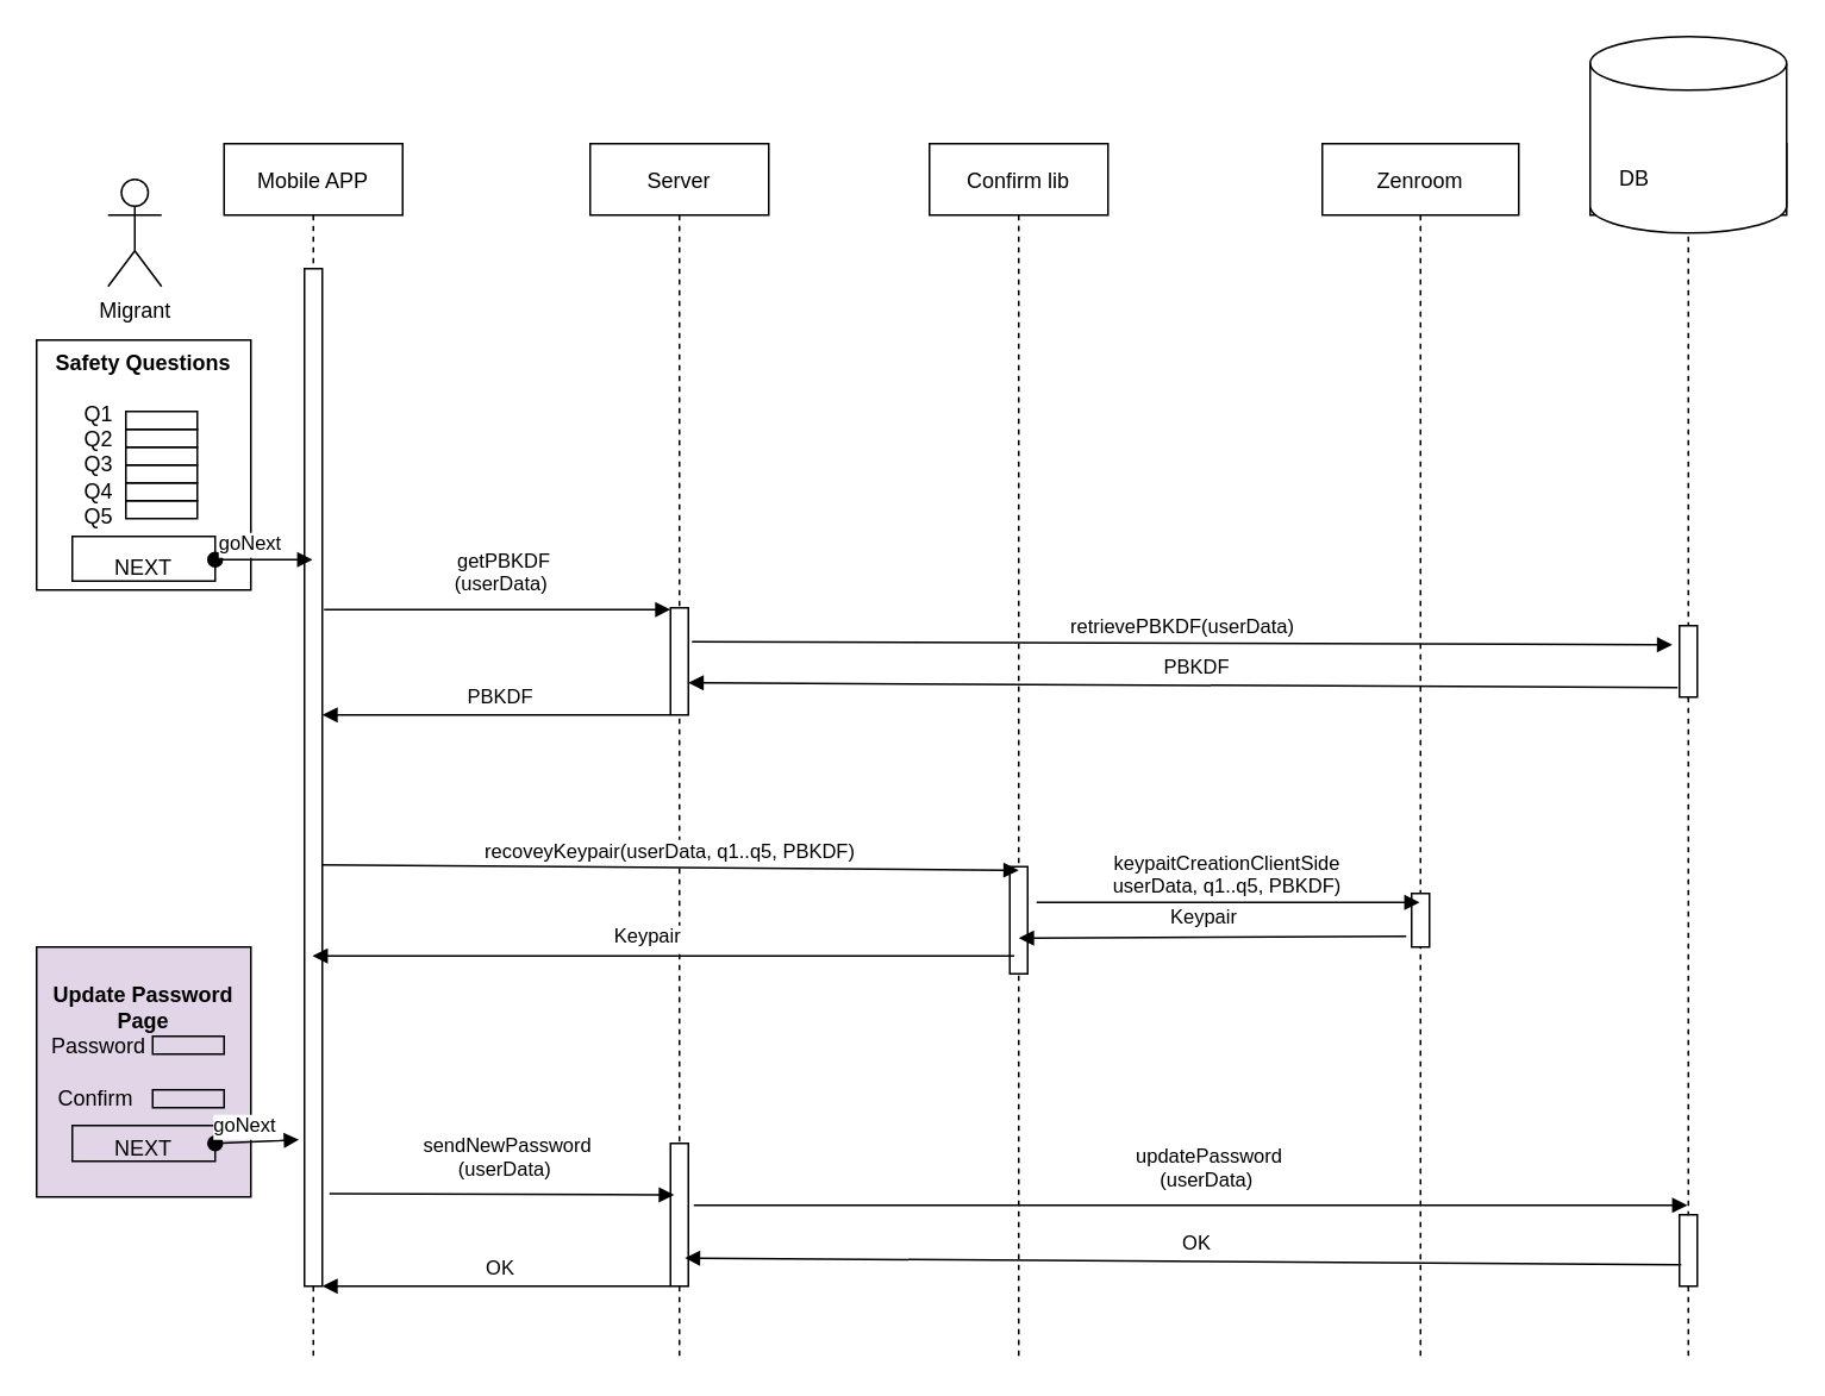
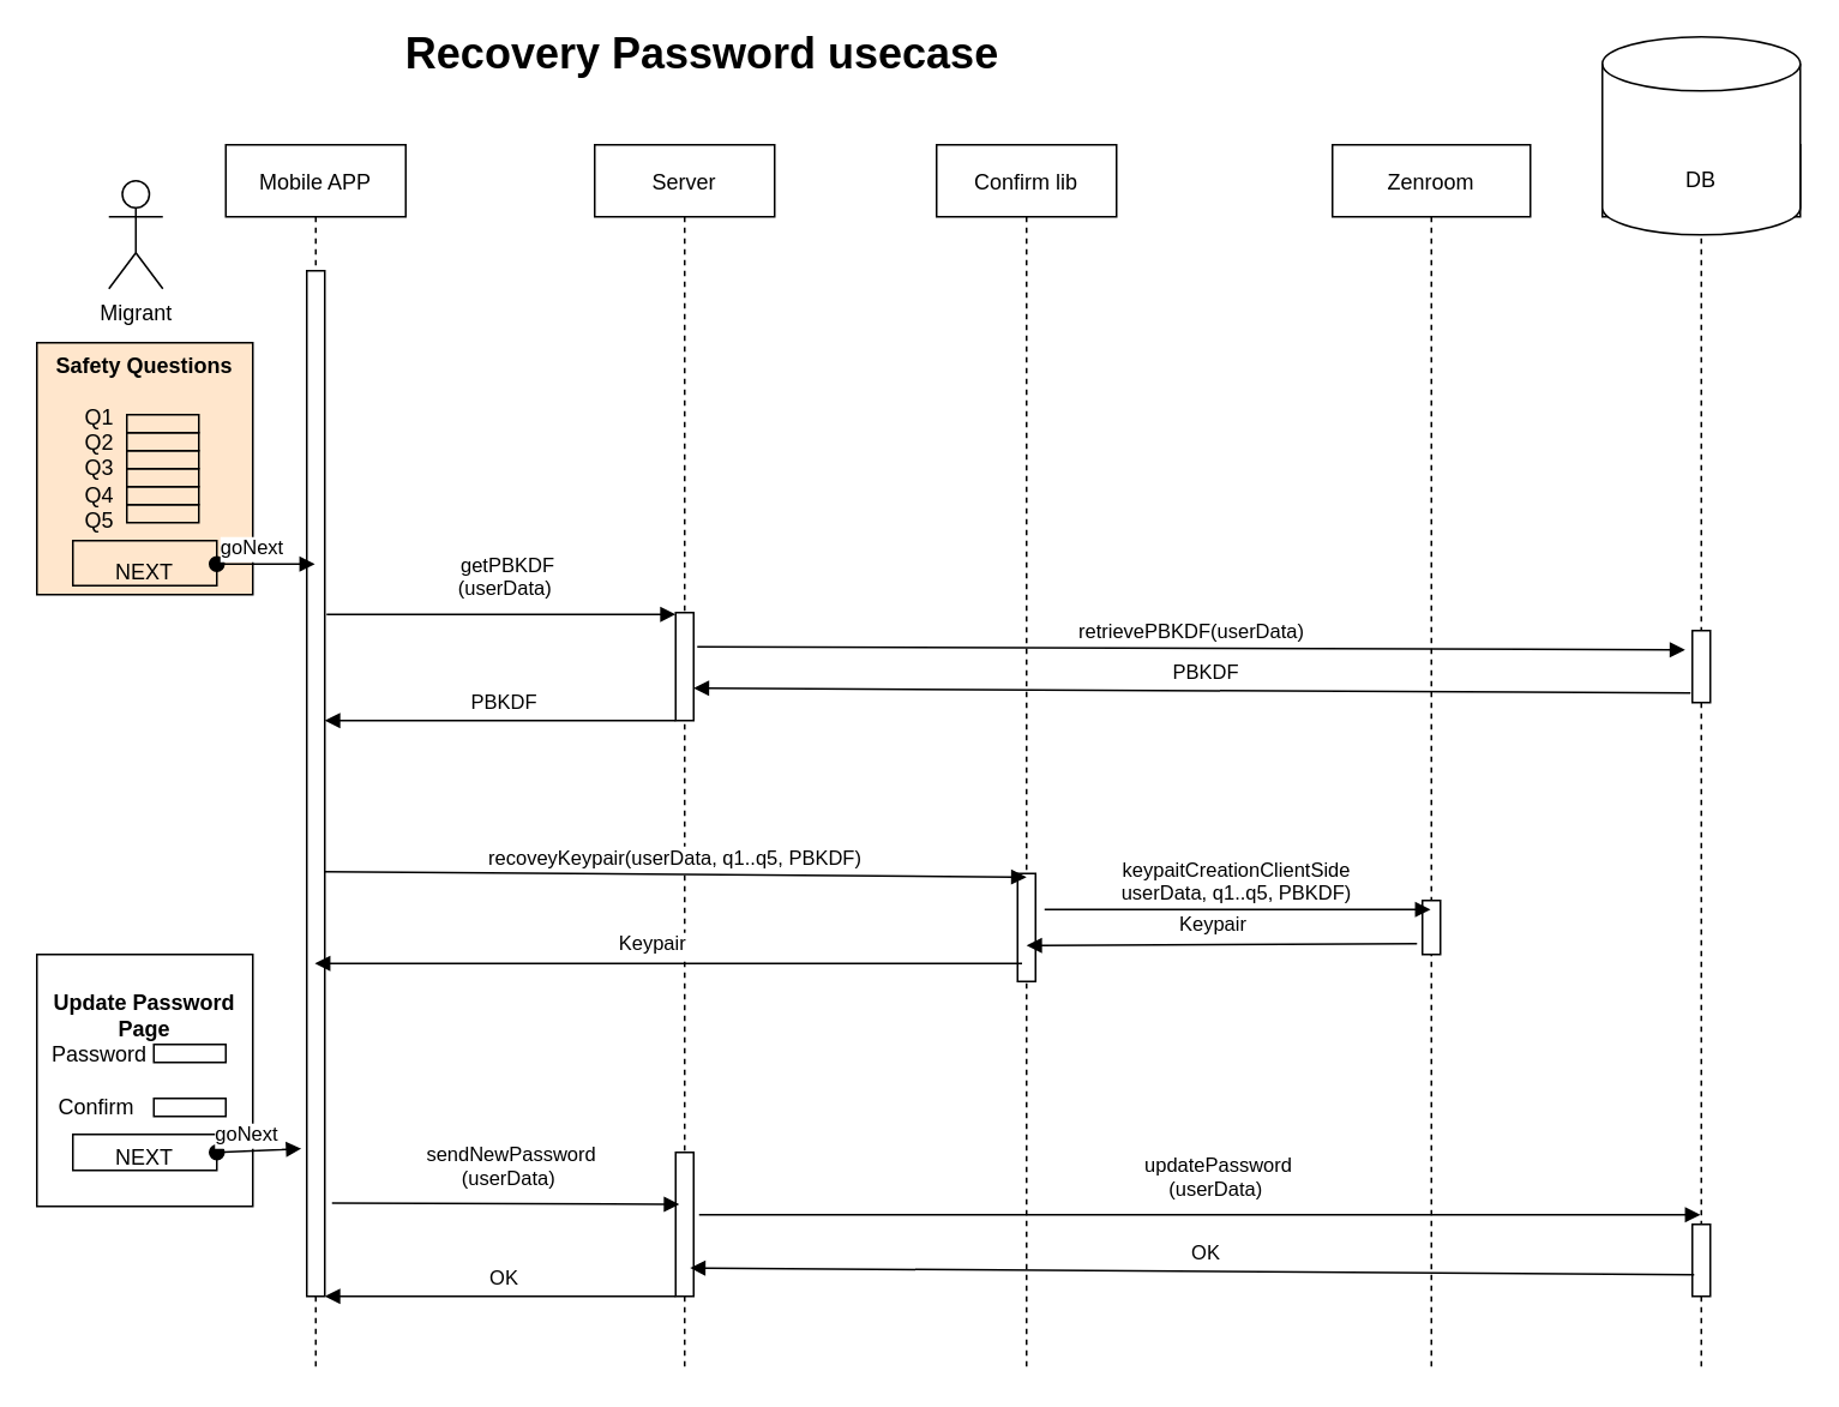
  <mxCell id="0" />
  <mxCell id="1" parent="0" />
  <mxCell id="2" value="Mobile APP" style="shape=umlLifeline;perimeter=lifelinePerimeter;container=1;collapsible=0;recursiveResize=0;rounded=0;shadow=0;strokeWidth=1;" parent="1" vertex="1"><mxGeometry x="125" y="80" width="100" height="680" as="geometry" /></mxCell>
  <mxCell id="3" value="" style="points=[];perimeter=orthogonalPerimeter;rounded=0;shadow=0;strokeWidth=1;" parent="2" vertex="1"><mxGeometry x="45" y="70" width="10" height="570" as="geometry" /></mxCell>
  <mxCell id="4" value="Server" style="shape=umlLifeline;perimeter=lifelinePerimeter;container=1;collapsible=0;recursiveResize=0;rounded=0;shadow=0;strokeWidth=1;" parent="1" vertex="1"><mxGeometry x="330" y="80" width="100" height="680" as="geometry" /></mxCell>
  <mxCell id="5" value="" style="points=[];perimeter=orthogonalPerimeter;rounded=0;shadow=0;strokeWidth=1;" parent="4" vertex="1"><mxGeometry x="45" y="560" width="10" height="80" as="geometry" /></mxCell>
  <mxCell id="6" value="" style="points=[];perimeter=orthogonalPerimeter;rounded=0;shadow=0;strokeWidth=1;" parent="4" vertex="1"><mxGeometry x="45" y="260" width="10" height="60" as="geometry" /></mxCell>
  <mxCell id="7" value="Migrant" style="shape=umlActor;verticalLabelPosition=bottom;verticalAlign=top;html=1;outlineConnect=0;" parent="1" vertex="1"><mxGeometry x="60" y="100" width="30" height="60" as="geometry" /></mxCell>
  <mxCell id="8" value="Confirm lib" style="shape=umlLifeline;perimeter=lifelinePerimeter;container=1;collapsible=0;recursiveResize=0;rounded=0;shadow=0;strokeWidth=1;" parent="1" vertex="1"><mxGeometry x="520" y="80" width="100" height="680" as="geometry" /></mxCell>
  <mxCell id="9" value="" style="points=[];perimeter=orthogonalPerimeter;rounded=0;shadow=0;strokeWidth=1;" parent="8" vertex="1"><mxGeometry x="45" y="405" width="10" height="60" as="geometry" /></mxCell>
  <mxCell id="10" value="Zenroom" style="shape=umlLifeline;perimeter=lifelinePerimeter;container=1;collapsible=0;recursiveResize=0;rounded=0;shadow=0;strokeWidth=1;" parent="1" vertex="1"><mxGeometry x="740" y="80" width="110" height="680" as="geometry" /></mxCell>
  <mxCell id="11" value="" style="points=[];perimeter=orthogonalPerimeter;rounded=0;shadow=0;strokeWidth=1;" parent="10" vertex="1"><mxGeometry x="50" y="420" width="10" height="30" as="geometry" /></mxCell>
- <mxCell id="12" value="&lt;b&gt;Safety Questions&lt;br&gt;&lt;br&gt;&lt;/b&gt;Q1&amp;nbsp; &amp;nbsp; &amp;nbsp; &amp;nbsp; &amp;nbsp; &amp;nbsp; &amp;nbsp; &amp;nbsp;&lt;br&gt;Q2&amp;nbsp; &amp;nbsp; &amp;nbsp; &amp;nbsp; &amp;nbsp; &amp;nbsp; &amp;nbsp; &amp;nbsp;&lt;br&gt;Q3&amp;nbsp; &amp;nbsp; &amp;nbsp; &amp;nbsp; &amp;nbsp; &amp;nbsp; &amp;nbsp; &amp;nbsp;&lt;br&gt;Q4&amp;nbsp; &amp;nbsp; &amp;nbsp; &amp;nbsp; &amp;nbsp; &amp;nbsp; &amp;nbsp; &amp;nbsp;&lt;br&gt;Q5&amp;nbsp; &amp;nbsp; &amp;nbsp; &amp;nbsp; &amp;nbsp; &amp;nbsp; &amp;nbsp; &amp;nbsp;&lt;br&gt;&lt;br&gt;NEXT" style="rounded=0;whiteSpace=wrap;html=1;" parent="1" vertex="1"><mxGeometry x="20" y="190" width="120" height="140" as="geometry" /></mxCell>
+ <mxCell id="12" value="&lt;b&gt;Safety Questions&lt;br&gt;&lt;br&gt;&lt;/b&gt;Q1&amp;nbsp; &amp;nbsp; &amp;nbsp; &amp;nbsp; &amp;nbsp; &amp;nbsp; &amp;nbsp; &amp;nbsp;&lt;br&gt;Q2&amp;nbsp; &amp;nbsp; &amp;nbsp; &amp;nbsp; &amp;nbsp; &amp;nbsp; &amp;nbsp; &amp;nbsp;&lt;br&gt;Q3&amp;nbsp; &amp;nbsp; &amp;nbsp; &amp;nbsp; &amp;nbsp; &amp;nbsp; &amp;nbsp; &amp;nbsp;&lt;br&gt;Q4&amp;nbsp; &amp;nbsp; &amp;nbsp; &amp;nbsp; &amp;nbsp; &amp;nbsp; &amp;nbsp; &amp;nbsp;&lt;br&gt;Q5&amp;nbsp; &amp;nbsp; &amp;nbsp; &amp;nbsp; &amp;nbsp; &amp;nbsp; &amp;nbsp; &amp;nbsp;&lt;br&gt;&lt;br&gt;NEXT" style="rounded=0;whiteSpace=wrap;html=1;fillColor=#ffe6cc;" parent="1" vertex="1"><mxGeometry x="20" y="190" width="120" height="140" as="geometry" /></mxCell>
  <mxCell id="13" value="" style="rounded=0;whiteSpace=wrap;html=1;fillColor=none;" parent="1" vertex="1"><mxGeometry x="40" y="300" width="80" height="25" as="geometry" /></mxCell>
  <mxCell id="14" value="" style="rounded=0;whiteSpace=wrap;html=1;fillColor=none;" parent="1" vertex="1"><mxGeometry x="70" y="230" width="40" height="10" as="geometry" /></mxCell>
  <mxCell id="15" value="" style="rounded=0;whiteSpace=wrap;html=1;fillColor=none;" parent="1" vertex="1"><mxGeometry x="70" y="240" width="40" height="10" as="geometry" /></mxCell>
  <mxCell id="16" value="" style="rounded=0;whiteSpace=wrap;html=1;fillColor=none;" parent="1" vertex="1"><mxGeometry x="70" y="250" width="40" height="10" as="geometry" /></mxCell>
  <mxCell id="17" value="" style="rounded=0;whiteSpace=wrap;html=1;fillColor=none;" parent="1" vertex="1"><mxGeometry x="70" y="260" width="40" height="10" as="geometry" /></mxCell>
  <mxCell id="18" value="" style="rounded=0;whiteSpace=wrap;html=1;fillColor=none;" parent="1" vertex="1"><mxGeometry x="70" y="270" width="40" height="10" as="geometry" /></mxCell>
  <mxCell id="19" value="" style="rounded=0;whiteSpace=wrap;html=1;fillColor=none;" parent="1" vertex="1"><mxGeometry x="70" y="280" width="40" height="10" as="geometry" /></mxCell>
  <mxCell id="20" value="goNext" style="verticalAlign=bottom;startArrow=oval;endArrow=block;startSize=8;shadow=0;strokeWidth=1;" parent="1" edge="1"><mxGeometry x="-0.266" relative="1" as="geometry"><mxPoint x="120" y="313" as="sourcePoint" /><mxPoint x="174.5" y="313" as="targetPoint" /><mxPoint as="offset" /></mxGeometry></mxCell>
  <mxCell id="21" value="getPBKDF&#10;(userData) " style="verticalAlign=bottom;endArrow=block;shadow=0;strokeWidth=1;exitX=1.1;exitY=0.335;exitDx=0;exitDy=0;exitPerimeter=0;" parent="1" source="3" target="6" edge="1"><mxGeometry x="0.037" y="5" relative="1" as="geometry"><mxPoint x="180" y="508.15" as="sourcePoint" /><mxPoint x="566" y="488" as="targetPoint" /><mxPoint as="offset" /></mxGeometry></mxCell>
  <mxCell id="22" value="keypaitCreationClientSide&#10;userData, q1..q5, PBKDF)" style="verticalAlign=bottom;endArrow=block;shadow=0;strokeWidth=1;" parent="1" edge="1"><mxGeometry relative="1" as="geometry"><mxPoint x="580" y="505" as="sourcePoint" /><mxPoint x="794.5" y="505" as="targetPoint" /></mxGeometry></mxCell>
  <mxCell id="23" value="Keypair" style="verticalAlign=bottom;endArrow=block;shadow=0;strokeWidth=1;exitX=-0.3;exitY=0.8;exitDx=0;exitDy=0;exitPerimeter=0;" parent="1" source="11" edge="1"><mxGeometry x="0.042" y="-2" relative="1" as="geometry"><mxPoint x="777.5" y="525" as="sourcePoint" /><mxPoint x="570" y="525" as="targetPoint" /><mxPoint as="offset" /></mxGeometry></mxCell>
  <mxCell id="24" value="Keypair" style="verticalAlign=bottom;endArrow=block;shadow=0;strokeWidth=1;exitX=0.47;exitY=0.447;exitDx=0;exitDy=0;exitPerimeter=0;" parent="1" edge="1"><mxGeometry x="0.042" y="-2" relative="1" as="geometry"><mxPoint x="567.5" y="535" as="sourcePoint" /><mxPoint x="174.5" y="535" as="targetPoint" /><mxPoint as="offset" /></mxGeometry></mxCell>
  <mxCell id="25" value="" style="shape=umlLifeline;perimeter=lifelinePerimeter;container=1;collapsible=0;recursiveResize=0;rounded=0;shadow=0;strokeWidth=1;fillColor=none;" parent="1" vertex="1"><mxGeometry x="890" y="80" width="110" height="680" as="geometry" /></mxCell>
  <mxCell id="26" value="" style="shape=cylinder3;whiteSpace=wrap;html=1;boundedLbl=1;backgroundOutline=1;size=15;" parent="25" vertex="1"><mxGeometry y="-60" width="110" height="110" as="geometry" /></mxCell>
- <mxCell id="27" value="DB" style="text;html=1;strokeColor=none;fillColor=none;align=center;verticalAlign=middle;whiteSpace=wrap;rounded=0;" parent="25" vertex="1"><mxGeometry x="5" y="10" width="40" height="20" as="geometry" /></mxCell>
+ <mxCell id="27" value="DB" style="text;html=1;strokeColor=none;fillColor=none;align=center;verticalAlign=middle;whiteSpace=wrap;rounded=0;" parent="25" vertex="1"><mxGeometry x="35" y="10" width="40" height="20" as="geometry" /></mxCell>
  <mxCell id="28" value="" style="points=[];perimeter=orthogonalPerimeter;rounded=0;shadow=0;strokeWidth=1;" parent="25" vertex="1"><mxGeometry x="50" y="270" width="10" height="40" as="geometry" /></mxCell>
  <mxCell id="29" value="" style="points=[];perimeter=orthogonalPerimeter;rounded=0;shadow=0;strokeWidth=1;" parent="25" vertex="1"><mxGeometry x="50" y="600" width="10" height="40" as="geometry" /></mxCell>
  <mxCell id="30" value="retrievePBKDF(userData)" style="verticalAlign=bottom;endArrow=block;shadow=0;strokeWidth=1;exitX=1.2;exitY=0.317;exitDx=0;exitDy=0;exitPerimeter=0;entryX=-0.4;entryY=0.267;entryDx=0;entryDy=0;entryPerimeter=0;" parent="1" source="6" target="28" edge="1"><mxGeometry relative="1" as="geometry"><mxPoint x="180" y="565" as="sourcePoint" /><mxPoint x="920" y="359" as="targetPoint" /></mxGeometry></mxCell>
  <mxCell id="31" value="PBKDF" style="verticalAlign=bottom;endArrow=block;shadow=0;strokeWidth=1;exitX=-0.1;exitY=0.867;exitDx=0;exitDy=0;exitPerimeter=0;entryX=1;entryY=0.7;entryDx=0;entryDy=0;entryPerimeter=0;" parent="1" source="28" target="6" edge="1"><mxGeometry x="-0.029" y="-1" relative="1" as="geometry"><mxPoint x="880" y="400" as="sourcePoint" /><mxPoint x="389" y="385" as="targetPoint" /><mxPoint as="offset" /></mxGeometry></mxCell>
+ <mxCell id="32" value="&lt;font style=&quot;font-size: 24px&quot;&gt;&lt;b&gt;Recovery Password usecase&lt;/b&gt;&lt;/font&gt;" style="text;html=1;strokeColor=none;fillColor=none;align=center;verticalAlign=middle;whiteSpace=wrap;rounded=0;" parent="1" vertex="1"><mxGeometry x="140" y="20" width="500" height="20" as="geometry" /></mxCell>
  <mxCell id="33" value="PBKDF" style="verticalAlign=bottom;endArrow=block;shadow=0;strokeWidth=1;entryX=1;entryY=0.7;entryDx=0;entryDy=0;entryPerimeter=0;" parent="1" source="6" edge="1"><mxGeometry x="-0.029" y="-1" relative="1" as="geometry"><mxPoint x="734" y="402.68" as="sourcePoint" /><mxPoint x="180" y="400" as="targetPoint" /><mxPoint as="offset" /></mxGeometry></mxCell>
  <mxCell id="34" value="recoveyKeypair(userData, q1..q5, PBKDF)" style="verticalAlign=bottom;endArrow=block;shadow=0;strokeWidth=1;exitX=1;exitY=0.586;exitDx=0;exitDy=0;exitPerimeter=0;entryX=0.5;entryY=0.033;entryDx=0;entryDy=0;entryPerimeter=0;" parent="1" source="3" target="9" edge="1"><mxGeometry relative="1" as="geometry"><mxPoint x="390" y="595" as="sourcePoint" /><mxPoint x="500" y="487" as="targetPoint" /></mxGeometry></mxCell>
- <mxCell id="35" value="&lt;b&gt;Update Password Page&lt;/b&gt;&lt;br&gt;Password&amp;nbsp; &amp;nbsp; &amp;nbsp; &amp;nbsp; &amp;nbsp; &amp;nbsp; &amp;nbsp; &amp;nbsp;&lt;br&gt;&lt;br&gt;Confirm&amp;nbsp; &amp;nbsp; &amp;nbsp; &amp;nbsp; &amp;nbsp; &amp;nbsp; &amp;nbsp; &amp;nbsp;&amp;nbsp;&lt;br&gt;&lt;br&gt;NEXT" style="rounded=0;whiteSpace=wrap;html=1;fillColor=#e1d5e7;" parent="1" vertex="1"><mxGeometry x="20" y="530" width="120" height="140" as="geometry" /></mxCell>
+ <mxCell id="35" value="&lt;b&gt;Update Password Page&lt;/b&gt;&lt;br&gt;Password&amp;nbsp; &amp;nbsp; &amp;nbsp; &amp;nbsp; &amp;nbsp; &amp;nbsp; &amp;nbsp; &amp;nbsp;&lt;br&gt;&lt;br&gt;Confirm&amp;nbsp; &amp;nbsp; &amp;nbsp; &amp;nbsp; &amp;nbsp; &amp;nbsp; &amp;nbsp; &amp;nbsp;&amp;nbsp;&lt;br&gt;&lt;br&gt;NEXT" style="rounded=0;whiteSpace=wrap;html=1;" parent="1" vertex="1"><mxGeometry x="20" y="530" width="120" height="140" as="geometry" /></mxCell>
  <mxCell id="36" value="" style="rounded=0;whiteSpace=wrap;html=1;fillColor=none;" parent="1" vertex="1"><mxGeometry x="40" y="630" width="80" height="20" as="geometry" /></mxCell>
  <mxCell id="37" value="" style="rounded=0;whiteSpace=wrap;html=1;fillColor=none;" parent="1" vertex="1"><mxGeometry x="85" y="580" width="40" height="10" as="geometry" /></mxCell>
  <mxCell id="38" value="" style="rounded=0;whiteSpace=wrap;html=1;fillColor=none;" parent="1" vertex="1"><mxGeometry x="85" y="610" width="40" height="10" as="geometry" /></mxCell>
  <mxCell id="39" value="goNext" style="verticalAlign=bottom;startArrow=oval;endArrow=block;startSize=8;shadow=0;strokeWidth=1;exitX=1;exitY=0.5;exitDx=0;exitDy=0;entryX=-0.3;entryY=0.856;entryDx=0;entryDy=0;entryPerimeter=0;" parent="1" source="36" target="3" edge="1"><mxGeometry x="-0.266" relative="1" as="geometry"><mxPoint x="130" y="323" as="sourcePoint" /><mxPoint x="184.5" y="323" as="targetPoint" /><mxPoint as="offset" /></mxGeometry></mxCell>
  <mxCell id="40" value="sendNewPassword&#10;(userData) " style="verticalAlign=bottom;endArrow=block;shadow=0;strokeWidth=1;exitX=1.4;exitY=0.909;exitDx=0;exitDy=0;exitPerimeter=0;entryX=0.47;entryY=0.866;entryDx=0;entryDy=0;entryPerimeter=0;" parent="1" source="3" target="4" edge="1"><mxGeometry x="0.037" y="5" relative="1" as="geometry"><mxPoint x="191" y="350.95" as="sourcePoint" /><mxPoint x="385" y="350.95" as="targetPoint" /><mxPoint as="offset" /></mxGeometry></mxCell>
  <mxCell id="41" value="updatePassword&#10;(userData) " style="verticalAlign=bottom;endArrow=block;shadow=0;strokeWidth=1;exitX=1.3;exitY=0.433;exitDx=0;exitDy=0;exitPerimeter=0;" parent="1" source="5" target="25" edge="1"><mxGeometry x="0.037" y="5" relative="1" as="geometry"><mxPoint x="420" y="681" as="sourcePoint" /><mxPoint x="576" y="680.92" as="targetPoint" /><mxPoint as="offset" /></mxGeometry></mxCell>
  <mxCell id="42" value="OK" style="verticalAlign=bottom;endArrow=block;shadow=0;strokeWidth=1;exitX=0.1;exitY=0.7;exitDx=0;exitDy=0;exitPerimeter=0;entryX=0.53;entryY=0.918;entryDx=0;entryDy=0;entryPerimeter=0;" parent="1" source="29" target="4" edge="1"><mxGeometry x="-0.029" y="-1" relative="1" as="geometry"><mxPoint x="934" y="712.68" as="sourcePoint" /><mxPoint x="380" y="710" as="targetPoint" /><mxPoint as="offset" /></mxGeometry></mxCell>
  <mxCell id="43" value="OK" style="verticalAlign=bottom;endArrow=block;shadow=0;strokeWidth=1;entryX=1;entryY=0.7;entryDx=0;entryDy=0;entryPerimeter=0;" parent="1" edge="1"><mxGeometry x="-0.029" y="-1" relative="1" as="geometry"><mxPoint x="375" y="720" as="sourcePoint" /><mxPoint x="180" y="720" as="targetPoint" /><mxPoint as="offset" /></mxGeometry></mxCell>
